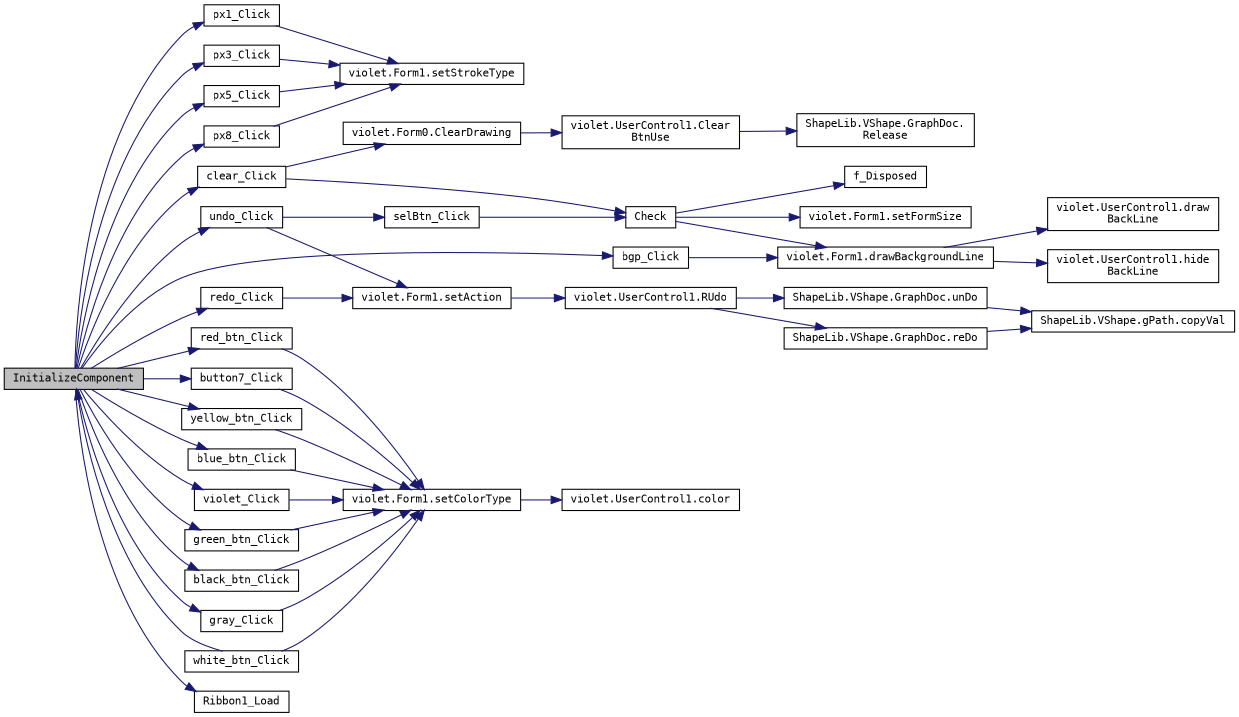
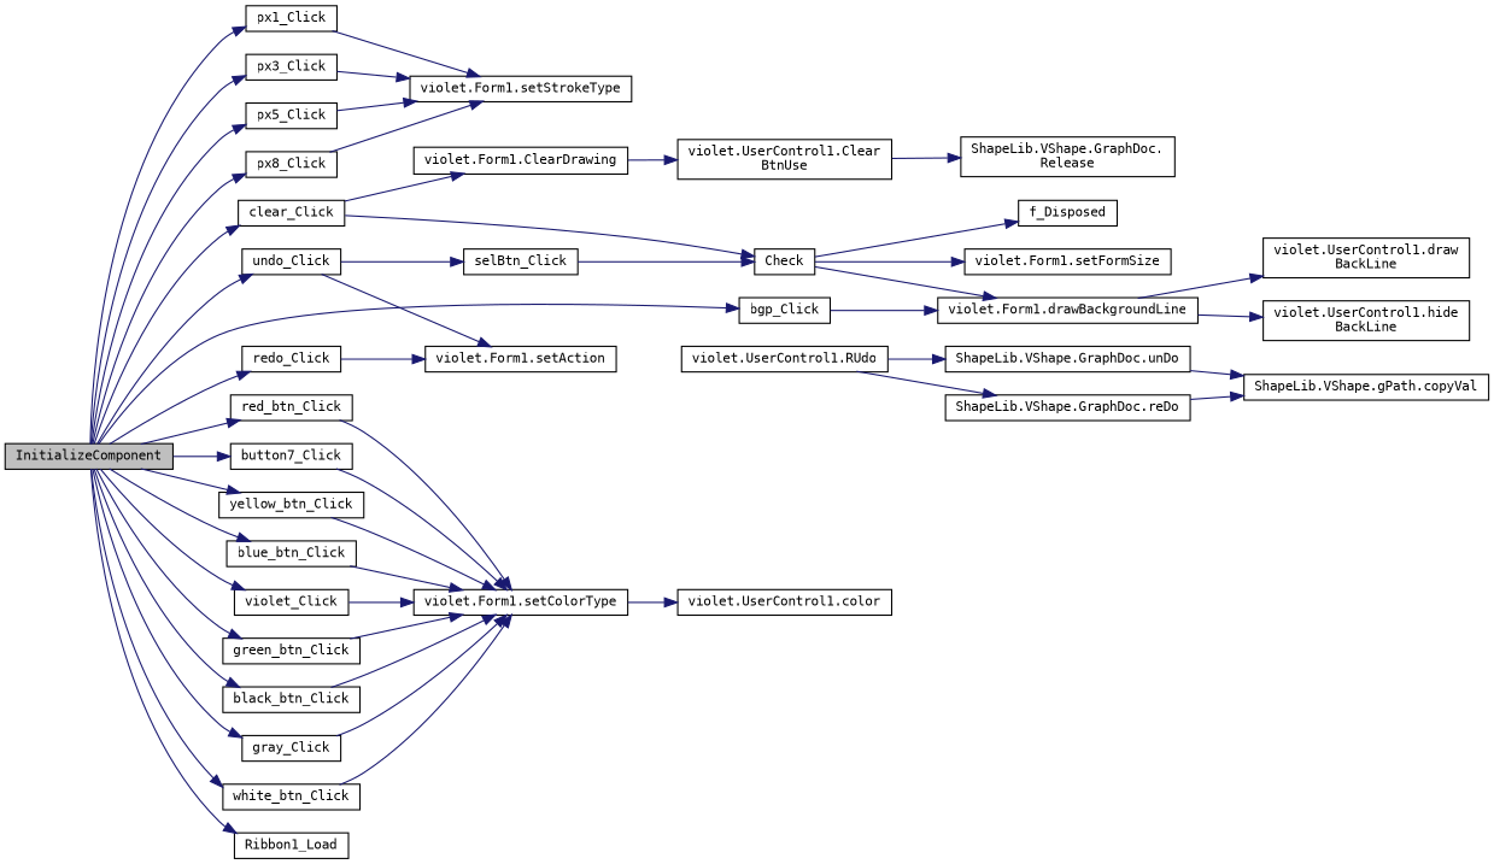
  digraph {
    fontname="DejaVu Sans Mono"
    rankdir=LR
    node [color=black fillcolor=white fontname="DejaVu Sans Mono" fontsize=10 shape=record style=filled]
    edge [color=midnightblue fontname="DejaVu Sans Mono" fontsize=10 labelfontname=Helvetica labelfontsize=10 style=solid]
    n1 [fillcolor=grey75 fontcolor=black height=0.2 label=InitializeComponent width=0.4]
    n2 [height=0.2 label=px1_Click width=0.4]
    n3 [height=0.2 label=px3_Click width=0.4]
    n4 [height=0.2 label=px5_Click width=0.4]
    n5 [height=0.2 label=px8_Click width=0.4]
    n6 [height=0.2 label=bgp_Click width=0.4]
    n7 [height=0.2 label=clear_Click width=0.4]
    n8 [height=0.2 label=undo_Click width=0.4]
    n9 [height=0.2 label=redo_Click width=0.4]
    n10 [height=0.2 label=red_btn_Click width=0.4]
    n11 [height=0.2 label=button7_Click width=0.4]
    n12 [height=0.2 label=yellow_btn_Click width=0.4]
    n13 [height=0.2 label=blue_btn_Click width=0.4]
    n14 [height=0.2 label=violet_Click width=0.4]
    n15 [height=0.2 label=green_btn_Click width=0.4]
    n16 [height=0.2 label=black_btn_Click width=0.4]
    n17 [height=0.2 label=gray_Click width=0.4]
    n18 [height=0.2 label=white_btn_Click width=0.4]
    n19 [height=0.2 label=Ribbon1_Load width=0.4]
    n20 [height=0.2 label=selBtn_Click width=0.4]
    n21 [height=0.2 label=Check width=0.4]
    n22 [height=0.2 label="violet.Form1.setStrokeType" width=0.4]
    n23 [height=0.2 label="violet.Form1.drawBackgroundLine" width=0.4]
-   n24 [height=0.2 label="violet.Form0.ClearDrawing" width=0.4]
+   n24 [height=0.2 label="violet.Form1.ClearDrawing" width=0.4]
    n25 [height=0.2 label="violet.Form1.setAction" width=0.4]
    n26 [height=0.2 label="violet.Form1.setColorType" width=0.4]
    n27 [height=0.2 label="violet.Form1.setFormSize" width=0.4]
    n28 [height=0.2 label=f_Disposed width=0.4]
    n29 [height=0.2 label="violet.UserControl1.draw\lBackLine" width=0.4]
    n30 [height=0.2 label="violet.UserControl1.hide\lBackLine" width=0.4]
    n31 [height=0.2 label="violet.UserControl1.Clear\lBtnUse" width=0.4]
    n32 [height=0.2 label="ShapeLib.VShape.GraphDoc.\lRelease" width=0.4]
    n33 [height=0.2 label="violet.UserControl1.RUdo" width=0.4]
    n34 [height=0.2 label="ShapeLib.VShape.GraphDoc.unDo" width=0.4]
    n35 [height=0.2 label="ShapeLib.VShape.GraphDoc.reDo" width=0.4]
    n36 [height=0.2 label="ShapeLib.VShape.gPath.copyVal" width=0.4]
    n37 [height=0.2 label="violet.UserControl1.color" width=0.4]
    n1 -> n2
    n1 -> n3
    n1 -> n4
    n1 -> n5
    n1 -> n6
    n1 -> n7
    n1 -> n8
    n1 -> n9
    n1 -> n10
    n1 -> n11
    n1 -> n12
    n1 -> n13
    n1 -> n14
    n1 -> n15
    n1 -> n16
    n1 -> n17
-   n18 -> n1
+   n1 -> n18
    n1 -> n19
    n2 -> n22
    n3 -> n22
    n4 -> n22
    n5 -> n22
    n6 -> n23
    n7 -> n21
    n7 -> n24
    n8 -> n20
    n8 -> n25
    n9 -> n25
    n10 -> n26
    n11 -> n26
    n12 -> n26
    n13 -> n26
    n14 -> n26
    n15 -> n26
    n16 -> n26
    n17 -> n26
    n18 -> n26
    n20 -> n21
    n21 -> n23
    n21 -> n27
    n21 -> n28
    n23 -> n29
    n23 -> n30
    n24 -> n31
-   n25 -> n33
    n26 -> n37
    n31 -> n32
    n33 -> n34
    n33 -> n35
    n34 -> n36
    n35 -> n36
  }
